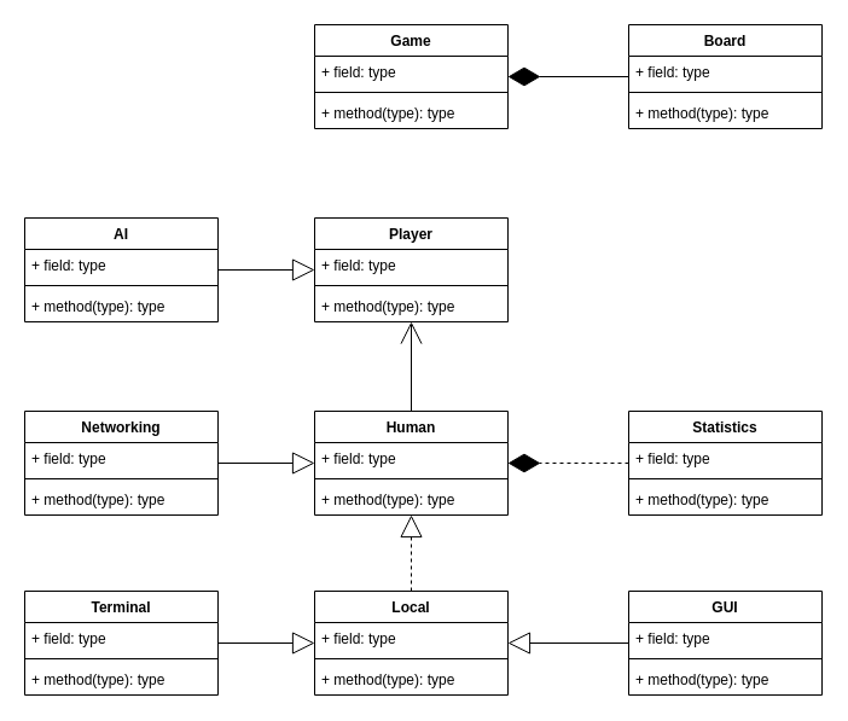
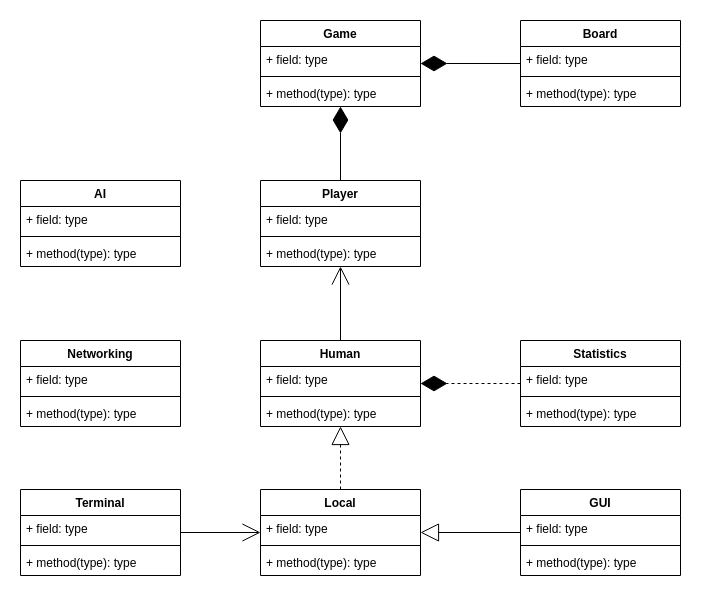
  <mxCell id="0" />
  <mxCell id="1" parent="0" />
  <mxCell id="2" value="Game" style="swimlane;fontStyle=1;align=center;verticalAlign=top;childLayout=stackLayout;horizontal=1;startSize=26;horizontalStack=0;resizeParent=1;resizeParentMax=0;resizeLast=0;collapsible=1;marginBottom=0;" parent="1" vertex="1"><mxGeometry x="260" y="20" width="160" height="86" as="geometry" /></mxCell>
  <mxCell id="3" value="+ field: type" style="text;strokeColor=none;fillColor=none;align=left;verticalAlign=top;spacingLeft=4;spacingRight=4;overflow=hidden;rotatable=0;points=[[0,0.5],[1,0.5]];portConstraint=eastwest;" parent="2" vertex="1"><mxGeometry y="26" width="160" height="26" as="geometry" /></mxCell>
  <mxCell id="4" value="" style="line;strokeWidth=1;fillColor=none;align=left;verticalAlign=middle;spacingTop=-1;spacingLeft=3;spacingRight=3;rotatable=0;labelPosition=right;points=[];portConstraint=eastwest;" parent="2" vertex="1"><mxGeometry y="52" width="160" height="8" as="geometry" /></mxCell>
  <mxCell id="5" value="+ method(type): type" style="text;strokeColor=none;fillColor=none;align=left;verticalAlign=top;spacingLeft=4;spacingRight=4;overflow=hidden;rotatable=0;points=[[0,0.5],[1,0.5]];portConstraint=eastwest;" parent="2" vertex="1"><mxGeometry y="60" width="160" height="26" as="geometry" /></mxCell>
  <mxCell id="6" value="Terminal" style="swimlane;fontStyle=1;align=center;verticalAlign=top;childLayout=stackLayout;horizontal=1;startSize=26;horizontalStack=0;resizeParent=1;resizeParentMax=0;resizeLast=0;collapsible=1;marginBottom=0;" parent="1" vertex="1"><mxGeometry x="20" y="489" width="160" height="86" as="geometry" /></mxCell>
  <mxCell id="7" value="+ field: type" style="text;strokeColor=none;fillColor=none;align=left;verticalAlign=top;spacingLeft=4;spacingRight=4;overflow=hidden;rotatable=0;points=[[0,0.5],[1,0.5]];portConstraint=eastwest;" parent="6" vertex="1"><mxGeometry y="26" width="160" height="26" as="geometry" /></mxCell>
  <mxCell id="8" value="" style="line;strokeWidth=1;fillColor=none;align=left;verticalAlign=middle;spacingTop=-1;spacingLeft=3;spacingRight=3;rotatable=0;labelPosition=right;points=[];portConstraint=eastwest;" parent="6" vertex="1"><mxGeometry y="52" width="160" height="8" as="geometry" /></mxCell>
  <mxCell id="9" value="+ method(type): type" style="text;strokeColor=none;fillColor=none;align=left;verticalAlign=top;spacingLeft=4;spacingRight=4;overflow=hidden;rotatable=0;points=[[0,0.5],[1,0.5]];portConstraint=eastwest;" parent="6" vertex="1"><mxGeometry y="60" width="160" height="26" as="geometry" /></mxCell>
  <mxCell id="10" value="GUI" style="swimlane;fontStyle=1;align=center;verticalAlign=top;childLayout=stackLayout;horizontal=1;startSize=26;horizontalStack=0;resizeParent=1;resizeParentMax=0;resizeLast=0;collapsible=1;marginBottom=0;" parent="1" vertex="1"><mxGeometry x="520" y="489" width="160" height="86" as="geometry" /></mxCell>
  <mxCell id="11" value="+ field: type" style="text;strokeColor=none;fillColor=none;align=left;verticalAlign=top;spacingLeft=4;spacingRight=4;overflow=hidden;rotatable=0;points=[[0,0.5],[1,0.5]];portConstraint=eastwest;" parent="10" vertex="1"><mxGeometry y="26" width="160" height="26" as="geometry" /></mxCell>
  <mxCell id="12" value="" style="line;strokeWidth=1;fillColor=none;align=left;verticalAlign=middle;spacingTop=-1;spacingLeft=3;spacingRight=3;rotatable=0;labelPosition=right;points=[];portConstraint=eastwest;" parent="10" vertex="1"><mxGeometry y="52" width="160" height="8" as="geometry" /></mxCell>
  <mxCell id="13" value="+ method(type): type" style="text;strokeColor=none;fillColor=none;align=left;verticalAlign=top;spacingLeft=4;spacingRight=4;overflow=hidden;rotatable=0;points=[[0,0.5],[1,0.5]];portConstraint=eastwest;" parent="10" vertex="1"><mxGeometry y="60" width="160" height="26" as="geometry" /></mxCell>
  <mxCell id="14" value="AI" style="swimlane;fontStyle=1;align=center;verticalAlign=top;childLayout=stackLayout;horizontal=1;startSize=26;horizontalStack=0;resizeParent=1;resizeParentMax=0;resizeLast=0;collapsible=1;marginBottom=0;" parent="1" vertex="1"><mxGeometry x="20" y="180" width="160" height="86" as="geometry" /></mxCell>
  <mxCell id="15" value="+ field: type" style="text;strokeColor=none;fillColor=none;align=left;verticalAlign=top;spacingLeft=4;spacingRight=4;overflow=hidden;rotatable=0;points=[[0,0.5],[1,0.5]];portConstraint=eastwest;" parent="14" vertex="1"><mxGeometry y="26" width="160" height="26" as="geometry" /></mxCell>
  <mxCell id="16" value="" style="line;strokeWidth=1;fillColor=none;align=left;verticalAlign=middle;spacingTop=-1;spacingLeft=3;spacingRight=3;rotatable=0;labelPosition=right;points=[];portConstraint=eastwest;" parent="14" vertex="1"><mxGeometry y="52" width="160" height="8" as="geometry" /></mxCell>
  <mxCell id="17" value="+ method(type): type" style="text;strokeColor=none;fillColor=none;align=left;verticalAlign=top;spacingLeft=4;spacingRight=4;overflow=hidden;rotatable=0;points=[[0,0.5],[1,0.5]];portConstraint=eastwest;" parent="14" vertex="1"><mxGeometry y="60" width="160" height="26" as="geometry" /></mxCell>
+ <mxCell id="18" value="" style="endArrow=diamondThin;endFill=1;endSize=24;html=1;rounded=0;exitX=0.5;exitY=0;exitDx=0;exitDy=0;" parent="1" source="19" target="2" edge="1"><mxGeometry width="160" relative="1" as="geometry"><mxPoint x="230" y="230" as="sourcePoint" /><mxPoint x="390" y="230" as="targetPoint" /><Array as="points"><mxPoint x="340" y="183" /></Array></mxGeometry></mxCell>
  <mxCell id="19" value="Player" style="swimlane;fontStyle=1;align=center;verticalAlign=top;childLayout=stackLayout;horizontal=1;startSize=26;horizontalStack=0;resizeParent=1;resizeParentMax=0;resizeLast=0;collapsible=1;marginBottom=0;" parent="1" vertex="1"><mxGeometry x="260" y="180" width="160" height="86" as="geometry" /></mxCell>
  <mxCell id="20" value="+ field: type" style="text;strokeColor=none;fillColor=none;align=left;verticalAlign=top;spacingLeft=4;spacingRight=4;overflow=hidden;rotatable=0;points=[[0,0.5],[1,0.5]];portConstraint=eastwest;" parent="19" vertex="1"><mxGeometry y="26" width="160" height="26" as="geometry" /></mxCell>
  <mxCell id="21" value="" style="line;strokeWidth=1;fillColor=none;align=left;verticalAlign=middle;spacingTop=-1;spacingLeft=3;spacingRight=3;rotatable=0;labelPosition=right;points=[];portConstraint=eastwest;" parent="19" vertex="1"><mxGeometry y="52" width="160" height="8" as="geometry" /></mxCell>
  <mxCell id="22" value="+ method(type): type" style="text;strokeColor=none;fillColor=none;align=left;verticalAlign=top;spacingLeft=4;spacingRight=4;overflow=hidden;rotatable=0;points=[[0,0.5],[1,0.5]];portConstraint=eastwest;" parent="19" vertex="1"><mxGeometry y="60" width="160" height="26" as="geometry" /></mxCell>
  <mxCell id="23" value="Human" style="swimlane;fontStyle=1;align=center;verticalAlign=top;childLayout=stackLayout;horizontal=1;startSize=26;horizontalStack=0;resizeParent=1;resizeParentMax=0;resizeLast=0;collapsible=1;marginBottom=0;" parent="1" vertex="1"><mxGeometry x="260" y="340" width="160" height="86" as="geometry" /></mxCell>
  <mxCell id="24" value="+ field: type" style="text;strokeColor=none;fillColor=none;align=left;verticalAlign=top;spacingLeft=4;spacingRight=4;overflow=hidden;rotatable=0;points=[[0,0.5],[1,0.5]];portConstraint=eastwest;" parent="23" vertex="1"><mxGeometry y="26" width="160" height="26" as="geometry" /></mxCell>
  <mxCell id="25" value="" style="line;strokeWidth=1;fillColor=none;align=left;verticalAlign=middle;spacingTop=-1;spacingLeft=3;spacingRight=3;rotatable=0;labelPosition=right;points=[];portConstraint=eastwest;" parent="23" vertex="1"><mxGeometry y="52" width="160" height="8" as="geometry" /></mxCell>
  <mxCell id="26" value="+ method(type): type" style="text;strokeColor=none;fillColor=none;align=left;verticalAlign=top;spacingLeft=4;spacingRight=4;overflow=hidden;rotatable=0;points=[[0,0.5],[1,0.5]];portConstraint=eastwest;" parent="23" vertex="1"><mxGeometry y="60" width="160" height="26" as="geometry" /></mxCell>
  <mxCell id="27" value="Networking" style="swimlane;fontStyle=1;align=center;verticalAlign=top;childLayout=stackLayout;horizontal=1;startSize=26;horizontalStack=0;resizeParent=1;resizeParentMax=0;resizeLast=0;collapsible=1;marginBottom=0;" parent="1" vertex="1"><mxGeometry x="20" y="340" width="160" height="86" as="geometry" /></mxCell>
  <mxCell id="28" value="+ field: type" style="text;strokeColor=none;fillColor=none;align=left;verticalAlign=top;spacingLeft=4;spacingRight=4;overflow=hidden;rotatable=0;points=[[0,0.5],[1,0.5]];portConstraint=eastwest;" parent="27" vertex="1"><mxGeometry y="26" width="160" height="26" as="geometry" /></mxCell>
  <mxCell id="29" value="" style="line;strokeWidth=1;fillColor=none;align=left;verticalAlign=middle;spacingTop=-1;spacingLeft=3;spacingRight=3;rotatable=0;labelPosition=right;points=[];portConstraint=eastwest;" parent="27" vertex="1"><mxGeometry y="52" width="160" height="8" as="geometry" /></mxCell>
  <mxCell id="30" value="+ method(type): type" style="text;strokeColor=none;fillColor=none;align=left;verticalAlign=top;spacingLeft=4;spacingRight=4;overflow=hidden;rotatable=0;points=[[0,0.5],[1,0.5]];portConstraint=eastwest;" parent="27" vertex="1"><mxGeometry y="60" width="160" height="26" as="geometry" /></mxCell>
  <mxCell id="31" value="Local" style="swimlane;fontStyle=1;align=center;verticalAlign=top;childLayout=stackLayout;horizontal=1;startSize=26;horizontalStack=0;resizeParent=1;resizeParentMax=0;resizeLast=0;collapsible=1;marginBottom=0;" parent="1" vertex="1"><mxGeometry x="260" y="489" width="160" height="86" as="geometry" /></mxCell>
  <mxCell id="32" value="+ field: type" style="text;strokeColor=none;fillColor=none;align=left;verticalAlign=top;spacingLeft=4;spacingRight=4;overflow=hidden;rotatable=0;points=[[0,0.5],[1,0.5]];portConstraint=eastwest;" parent="31" vertex="1"><mxGeometry y="26" width="160" height="26" as="geometry" /></mxCell>
  <mxCell id="33" value="" style="line;strokeWidth=1;fillColor=none;align=left;verticalAlign=middle;spacingTop=-1;spacingLeft=3;spacingRight=3;rotatable=0;labelPosition=right;points=[];portConstraint=eastwest;" parent="31" vertex="1"><mxGeometry y="52" width="160" height="8" as="geometry" /></mxCell>
  <mxCell id="34" value="+ method(type): type" style="text;strokeColor=none;fillColor=none;align=left;verticalAlign=top;spacingLeft=4;spacingRight=4;overflow=hidden;rotatable=0;points=[[0,0.5],[1,0.5]];portConstraint=eastwest;" parent="31" vertex="1"><mxGeometry y="60" width="160" height="26" as="geometry" /></mxCell>
- <mxCell id="35" value="" style="endArrow=block;endSize=16;endFill=0;html=1;rounded=0;" parent="1" source="6" target="31" edge="1"><mxGeometry width="160" relative="1" as="geometry"><mxPoint x="-180" y="555" as="sourcePoint" /><mxPoint x="-20" y="555" as="targetPoint" /><Array as="points" /></mxGeometry></mxCell>
- <mxCell id="36" value="" style="endArrow=block;endSize=16;endFill=0;html=1;rounded=0;" parent="1" source="14" target="19" edge="1"><mxGeometry width="160" relative="1" as="geometry"><mxPoint x="130" y="157" as="sourcePoint" /><mxPoint x="210" y="40" as="targetPoint" /><Array as="points" /></mxGeometry></mxCell>
+ <mxCell id="35" value="" style="endArrow=open;endSize=16;endFill=0;html=1;rounded=0;" parent="1" source="6" target="31" edge="1"><mxGeometry width="160" relative="1" as="geometry"><mxPoint x="-180" y="555" as="sourcePoint" /><mxPoint x="-20" y="555" as="targetPoint" /><Array as="points" /></mxGeometry></mxCell>
  <mxCell id="37" value="" style="endArrow=open;endSize=16;endFill=0;html=1;rounded=0;" parent="1" source="23" target="19" edge="1"><mxGeometry width="160" relative="1" as="geometry"><mxPoint x="510" y="383" as="sourcePoint" /><mxPoint x="590" y="266" as="targetPoint" /><Array as="points" /></mxGeometry></mxCell>
  <mxCell id="38" value="" style="endArrow=block;endSize=16;endFill=0;html=1;rounded=0;dashed=1;" parent="1" source="31" target="23" edge="1"><mxGeometry width="160" relative="1" as="geometry"><mxPoint x="230" y="397" as="sourcePoint" /><mxPoint x="310" y="280" as="targetPoint" /><Array as="points" /></mxGeometry></mxCell>
- <mxCell id="39" value="" style="endArrow=block;endSize=16;endFill=0;html=1;rounded=0;" parent="1" source="27" target="23" edge="1"><mxGeometry width="160" relative="1" as="geometry"><mxPoint x="350" y="350" as="sourcePoint" /><mxPoint x="350" y="276" as="targetPoint" /><Array as="points" /></mxGeometry></mxCell>
  <mxCell id="40" value="Statistics" style="swimlane;fontStyle=1;align=center;verticalAlign=top;childLayout=stackLayout;horizontal=1;startSize=26;horizontalStack=0;resizeParent=1;resizeParentMax=0;resizeLast=0;collapsible=1;marginBottom=0;" parent="1" vertex="1"><mxGeometry x="520" y="340" width="160" height="86" as="geometry" /></mxCell>
  <mxCell id="41" value="+ field: type" style="text;strokeColor=none;fillColor=none;align=left;verticalAlign=top;spacingLeft=4;spacingRight=4;overflow=hidden;rotatable=0;points=[[0,0.5],[1,0.5]];portConstraint=eastwest;" parent="40" vertex="1"><mxGeometry y="26" width="160" height="26" as="geometry" /></mxCell>
  <mxCell id="42" value="" style="line;strokeWidth=1;fillColor=none;align=left;verticalAlign=middle;spacingTop=-1;spacingLeft=3;spacingRight=3;rotatable=0;labelPosition=right;points=[];portConstraint=eastwest;" parent="40" vertex="1"><mxGeometry y="52" width="160" height="8" as="geometry" /></mxCell>
  <mxCell id="43" value="+ method(type): type" style="text;strokeColor=none;fillColor=none;align=left;verticalAlign=top;spacingLeft=4;spacingRight=4;overflow=hidden;rotatable=0;points=[[0,0.5],[1,0.5]];portConstraint=eastwest;" parent="40" vertex="1"><mxGeometry y="60" width="160" height="26" as="geometry" /></mxCell>
  <mxCell id="44" value="" style="endArrow=diamondThin;endFill=1;endSize=24;html=1;rounded=0;dashed=1;" parent="1" source="40" target="23" edge="1"><mxGeometry width="160" relative="1" as="geometry"><mxPoint x="480" y="399" as="sourcePoint" /><mxPoint x="480" y="325" as="targetPoint" /><Array as="points" /></mxGeometry></mxCell>
  <mxCell id="45" value="" style="endArrow=diamondThin;endFill=1;endSize=24;html=1;rounded=0;" parent="1" source="46" target="2" edge="1"><mxGeometry width="160" relative="1" as="geometry"><mxPoint x="500" y="63" as="sourcePoint" /><mxPoint x="430" y="393" as="targetPoint" /><Array as="points" /></mxGeometry></mxCell>
  <mxCell id="46" value="Board" style="swimlane;fontStyle=1;align=center;verticalAlign=top;childLayout=stackLayout;horizontal=1;startSize=26;horizontalStack=0;resizeParent=1;resizeParentMax=0;resizeLast=0;collapsible=1;marginBottom=0;" parent="1" vertex="1"><mxGeometry x="520" y="20" width="160" height="86" as="geometry" /></mxCell>
  <mxCell id="47" value="+ field: type" style="text;strokeColor=none;fillColor=none;align=left;verticalAlign=top;spacingLeft=4;spacingRight=4;overflow=hidden;rotatable=0;points=[[0,0.5],[1,0.5]];portConstraint=eastwest;" parent="46" vertex="1"><mxGeometry y="26" width="160" height="26" as="geometry" /></mxCell>
  <mxCell id="48" value="" style="line;strokeWidth=1;fillColor=none;align=left;verticalAlign=middle;spacingTop=-1;spacingLeft=3;spacingRight=3;rotatable=0;labelPosition=right;points=[];portConstraint=eastwest;" parent="46" vertex="1"><mxGeometry y="52" width="160" height="8" as="geometry" /></mxCell>
  <mxCell id="49" value="+ method(type): type" style="text;strokeColor=none;fillColor=none;align=left;verticalAlign=top;spacingLeft=4;spacingRight=4;overflow=hidden;rotatable=0;points=[[0,0.5],[1,0.5]];portConstraint=eastwest;" parent="46" vertex="1"><mxGeometry y="60" width="160" height="26" as="geometry" /></mxCell>
  <mxCell id="50" value="" style="endArrow=block;endSize=16;endFill=0;html=1;rounded=0;" parent="1" source="10" target="31" edge="1"><mxGeometry width="160" relative="1" as="geometry"><mxPoint x="110" y="710" as="sourcePoint" /><mxPoint x="110" y="636" as="targetPoint" /><Array as="points" /></mxGeometry></mxCell>
